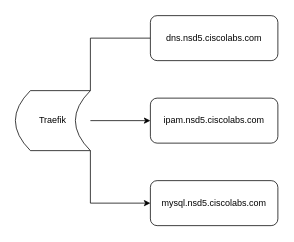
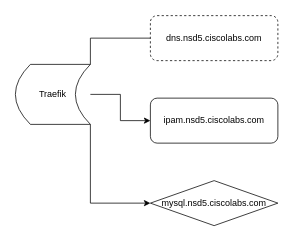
  <mxCell id="0" />
  <mxCell id="1" parent="0" />
  <mxCell id="2" style="edgeStyle=orthogonalEdgeStyle;rounded=0;orthogonalLoop=1;jettySize=auto;html=1;exitX=1;exitY=0;exitDx=0;exitDy=0;entryX=0;entryY=0.5;entryDx=0;entryDy=0;endArrow=none;" edge="1" parent="1" source="5" target="6"><mxGeometry relative="1" as="geometry" /></mxCell>
  <mxCell id="3" style="edgeStyle=orthogonalEdgeStyle;rounded=0;orthogonalLoop=1;jettySize=auto;html=1;exitX=1;exitY=0.5;exitDx=0;exitDy=0;" edge="1" parent="1" source="5" target="7"><mxGeometry relative="1" as="geometry" /></mxCell>
  <mxCell id="4" style="edgeStyle=orthogonalEdgeStyle;rounded=0;orthogonalLoop=1;jettySize=auto;html=1;exitX=1;exitY=1;exitDx=0;exitDy=0;entryX=0;entryY=0.5;entryDx=0;entryDy=0;" edge="1" parent="1" source="5" target="8"><mxGeometry relative="1" as="geometry" /></mxCell>
- <mxCell id="5" value="Traefik" style="shape=dataStorage;whiteSpace=wrap;html=1;fixedSize=1;" vertex="1" parent="1"><mxGeometry x="20" y="120" width="100" height="80" as="geometry" /></mxCell>
- <mxCell id="6" value="dns.nsd5.ciscolabs.com" style="rounded=1;whiteSpace=wrap;html=1;" vertex="1" parent="1"><mxGeometry x="200" y="20" width="170" height="60" as="geometry" /></mxCell>
+ <mxCell id="5" value="Traefik" style="shape=dataStorage;whiteSpace=wrap;html=1;fixedSize=1;" vertex="1" parent="1"><mxGeometry x="20" y="85" width="100" height="80" as="geometry" /></mxCell>
+ <mxCell id="6" value="dns.nsd5.ciscolabs.com" style="rounded=1;whiteSpace=wrap;html=1;dashed=1;" vertex="1" parent="1"><mxGeometry x="200" y="20" width="170" height="60" as="geometry" /></mxCell>
  <mxCell id="7" value="ipam.nsd5.ciscolabs.com" style="rounded=1;whiteSpace=wrap;html=1;" vertex="1" parent="1"><mxGeometry x="200" y="130" width="170" height="60" as="geometry" /></mxCell>
- <mxCell id="8" value="mysql.nsd5.ciscolabs.com" style="rounded=1;whiteSpace=wrap;html=1;" vertex="1" parent="1"><mxGeometry x="200" y="240" width="170" height="60" as="geometry" /></mxCell>
+ <mxCell id="8" value="mysql.nsd5.ciscolabs.com" style="rhombus;whiteSpace=wrap;html=1;" vertex="1" parent="1"><mxGeometry x="200" y="240" width="170" height="60" as="geometry" /></mxCell>
